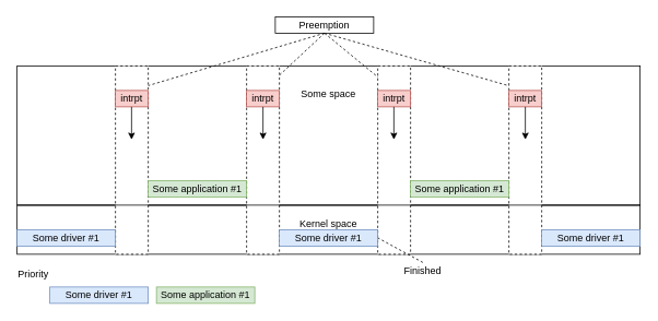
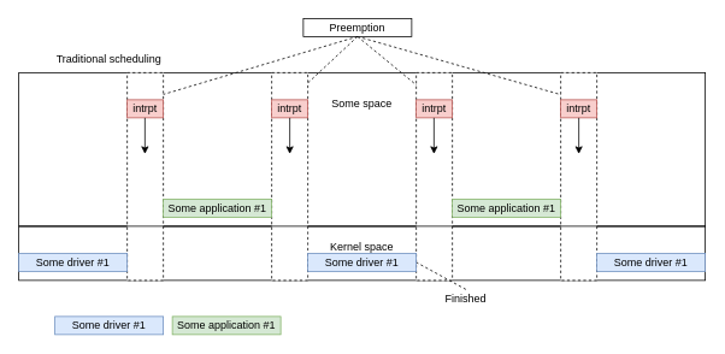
  <mxCell id="0" />
  <mxCell id="1" parent="0" />
  <mxCell id="2" value="Kernel space&lt;br&gt;&lt;br&gt;" style="rounded=0;whiteSpace=wrap;html=1;" vertex="1" parent="1"><mxGeometry x="20" y="250" width="760" height="60" as="geometry" /></mxCell>
  <mxCell id="3" value="Some space&lt;br&gt;&lt;br&gt;&lt;br&gt;&lt;br&gt;&lt;br&gt;&lt;br&gt;&lt;br&gt;&lt;br&gt;" style="rounded=0;whiteSpace=wrap;html=1;" vertex="1" parent="1"><mxGeometry x="20" y="80" width="760" height="170" as="geometry" /></mxCell>
  <mxCell id="4" value="Some driver #1" style="rounded=0;whiteSpace=wrap;html=1;fillColor=#dae8fc;strokeColor=#6c8ebf;" vertex="1" parent="1"><mxGeometry x="60" y="350" width="120" height="20" as="geometry" /></mxCell>
- <mxCell id="5" value="Priority" style="text;html=1;strokeColor=none;fillColor=none;align=center;verticalAlign=middle;whiteSpace=wrap;rounded=0;" vertex="1" parent="1"><mxGeometry x="20" y="320" width="40" height="30" as="geometry" /></mxCell>
  <mxCell id="6" style="edgeStyle=none;rounded=0;orthogonalLoop=1;jettySize=auto;html=1;exitX=0.5;exitY=1;exitDx=0;exitDy=0;entryX=0.5;entryY=0;entryDx=0;entryDy=0;dashed=1;endArrow=none;endFill=0;" edge="1" parent="1" source="8" target="20"><mxGeometry relative="1" as="geometry" /></mxCell>
  <mxCell id="7" style="edgeStyle=none;rounded=0;orthogonalLoop=1;jettySize=auto;html=1;exitX=0.5;exitY=1;exitDx=0;exitDy=0;entryX=0.5;entryY=0;entryDx=0;entryDy=0;dashed=1;endArrow=none;endFill=0;" edge="1" parent="1" source="8" target="22"><mxGeometry relative="1" as="geometry" /></mxCell>
  <mxCell id="8" value="Preemption" style="rounded=0;whiteSpace=wrap;html=1;" vertex="1" parent="1"><mxGeometry x="335" y="20" width="120" height="20" as="geometry" /></mxCell>
+ <mxCell id="9" value="Traditional scheduling" style="text;html=1;strokeColor=none;fillColor=none;align=center;verticalAlign=middle;whiteSpace=wrap;rounded=0;" vertex="1" parent="1"><mxGeometry x="20" y="50" width="200" height="30" as="geometry" /></mxCell>
  <mxCell id="10" value="Some application #1" style="rounded=0;whiteSpace=wrap;html=1;fillColor=#d5e8d4;strokeColor=#82b366;" vertex="1" parent="1"><mxGeometry x="190" y="350" width="120" height="20" as="geometry" /></mxCell>
  <mxCell id="11" value="Finished" style="text;html=1;strokeColor=none;fillColor=none;align=center;verticalAlign=middle;whiteSpace=wrap;rounded=0;" vertex="1" parent="1"><mxGeometry x="490" y="320" width="50" height="20" as="geometry" /></mxCell>
  <mxCell id="12" style="edgeStyle=none;rounded=0;orthogonalLoop=1;jettySize=auto;html=1;exitX=0.5;exitY=1;exitDx=0;exitDy=0;entryX=0.5;entryY=0;entryDx=0;entryDy=0;dashed=1;endArrow=none;endFill=0;" edge="1" parent="1" target="28" source="8"><mxGeometry relative="1" as="geometry"><mxPoint x="80" y="30" as="sourcePoint" /></mxGeometry></mxCell>
  <mxCell id="13" style="edgeStyle=none;rounded=0;orthogonalLoop=1;jettySize=auto;html=1;exitX=0.5;exitY=1;exitDx=0;exitDy=0;entryX=0.5;entryY=0;entryDx=0;entryDy=0;dashed=1;endArrow=none;endFill=0;" edge="1" parent="1" target="30" source="8"><mxGeometry relative="1" as="geometry"><mxPoint x="80" y="30" as="sourcePoint" /></mxGeometry></mxCell>
  <mxCell id="14" value="" style="rounded=0;whiteSpace=wrap;html=1;dashed=1;" vertex="1" parent="1"><mxGeometry x="460" y="80" width="40" height="230" as="geometry" /></mxCell>
  <mxCell id="15" style="rounded=0;orthogonalLoop=1;jettySize=auto;html=1;exitX=0.5;exitY=0;exitDx=0;exitDy=0;entryX=1;entryY=0.5;entryDx=0;entryDy=0;dashed=1;endArrow=none;endFill=0;" edge="1" parent="1" source="11" target="26"><mxGeometry relative="1" as="geometry" /></mxCell>
  <mxCell id="16" value="" style="rounded=0;whiteSpace=wrap;html=1;dashed=1;" vertex="1" parent="1"><mxGeometry x="140" y="80" width="40" height="230" as="geometry" /></mxCell>
  <mxCell id="17" value="" style="rounded=0;whiteSpace=wrap;html=1;dashed=1;" vertex="1" parent="1"><mxGeometry x="300" y="80" width="40" height="230" as="geometry" /></mxCell>
  <mxCell id="18" value="" style="rounded=0;whiteSpace=wrap;html=1;dashed=1;" vertex="1" parent="1"><mxGeometry x="620" y="80" width="40" height="230" as="geometry" /></mxCell>
  <mxCell id="19" value="Some application #1" style="rounded=0;whiteSpace=wrap;html=1;fillColor=#d5e8d4;strokeColor=#82b366;" vertex="1" parent="1"><mxGeometry x="180" y="220" width="120" height="20" as="geometry" /></mxCell>
  <mxCell id="20" value="intrpt" style="rounded=0;whiteSpace=wrap;html=1;fillColor=#f8cecc;strokeColor=#b85450;" vertex="1" parent="1"><mxGeometry x="460" y="110" width="40" height="20" as="geometry" /></mxCell>
  <mxCell id="21" value="" style="endArrow=none;html=1;rounded=0;entryX=0.5;entryY=1;entryDx=0;entryDy=0;endFill=0;startArrow=classic;startFill=1;" edge="1" parent="1"><mxGeometry width="50" height="50" relative="1" as="geometry"><mxPoint x="479.66" y="170" as="sourcePoint" /><mxPoint x="479.66" y="130" as="targetPoint" /></mxGeometry></mxCell>
  <mxCell id="22" value="intrpt" style="rounded=0;whiteSpace=wrap;html=1;fillColor=#f8cecc;strokeColor=#b85450;" vertex="1" parent="1"><mxGeometry x="620" y="110" width="40" height="20" as="geometry" /></mxCell>
  <mxCell id="23" value="" style="endArrow=none;html=1;rounded=0;entryX=0.5;entryY=1;entryDx=0;entryDy=0;endFill=0;startArrow=classic;startFill=1;" edge="1" parent="1" target="22"><mxGeometry width="50" height="50" relative="1" as="geometry"><mxPoint x="640" y="170" as="sourcePoint" /><mxPoint x="640" y="140" as="targetPoint" /></mxGeometry></mxCell>
  <mxCell id="24" value="Some driver #1" style="rounded=0;whiteSpace=wrap;html=1;fillColor=#dae8fc;strokeColor=#6c8ebf;" vertex="1" parent="1"><mxGeometry x="20" y="280" width="120" height="20" as="geometry" /></mxCell>
  <mxCell id="25" value="Some driver #1" style="rounded=0;whiteSpace=wrap;html=1;fillColor=#dae8fc;strokeColor=#6c8ebf;" vertex="1" parent="1"><mxGeometry x="660" y="280" width="120" height="20" as="geometry" /></mxCell>
  <mxCell id="26" value="Some driver #1" style="rounded=0;whiteSpace=wrap;html=1;fillColor=#dae8fc;strokeColor=#6c8ebf;" vertex="1" parent="1"><mxGeometry x="340" y="280" width="120" height="20" as="geometry" /></mxCell>
  <mxCell id="27" value="Some application #1" style="rounded=0;whiteSpace=wrap;html=1;fillColor=#d5e8d4;strokeColor=#82b366;" vertex="1" parent="1"><mxGeometry x="500" y="220" width="120" height="20" as="geometry" /></mxCell>
  <mxCell id="28" value="intrpt" style="rounded=0;whiteSpace=wrap;html=1;fillColor=#f8cecc;strokeColor=#b85450;" vertex="1" parent="1"><mxGeometry x="140" y="110" width="40" height="20" as="geometry" /></mxCell>
  <mxCell id="29" value="" style="endArrow=none;html=1;rounded=0;entryX=0.5;entryY=1;entryDx=0;entryDy=0;endFill=0;startArrow=classic;startFill=1;" edge="1" parent="1"><mxGeometry width="50" height="50" relative="1" as="geometry"><mxPoint x="159.66" y="170" as="sourcePoint" /><mxPoint x="159.66" y="130" as="targetPoint" /></mxGeometry></mxCell>
  <mxCell id="30" value="intrpt" style="rounded=0;whiteSpace=wrap;html=1;fillColor=#f8cecc;strokeColor=#b85450;" vertex="1" parent="1"><mxGeometry x="300" y="110" width="40" height="20" as="geometry" /></mxCell>
  <mxCell id="31" value="" style="endArrow=none;html=1;rounded=0;entryX=0.5;entryY=1;entryDx=0;entryDy=0;endFill=0;startArrow=classic;startFill=1;" edge="1" parent="1" target="30"><mxGeometry width="50" height="50" relative="1" as="geometry"><mxPoint x="320" y="170" as="sourcePoint" /><mxPoint x="320" y="140" as="targetPoint" /></mxGeometry></mxCell>
  <mxCell id="32" value="" style="endArrow=none;html=1;rounded=0;exitX=0;exitY=0;exitDx=0;exitDy=0;entryX=1;entryY=0;entryDx=0;entryDy=0;" edge="1" parent="1" source="2" target="2"><mxGeometry width="50" height="50" relative="1" as="geometry"><mxPoint x="230" y="520" as="sourcePoint" /><mxPoint x="280" y="470" as="targetPoint" /></mxGeometry></mxCell>
